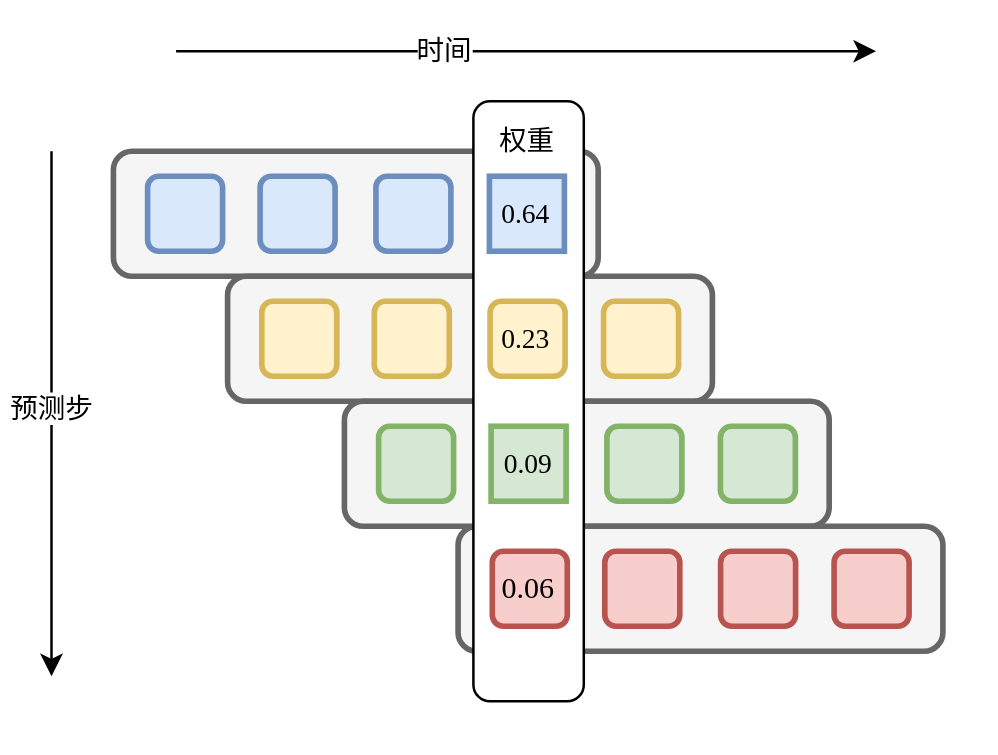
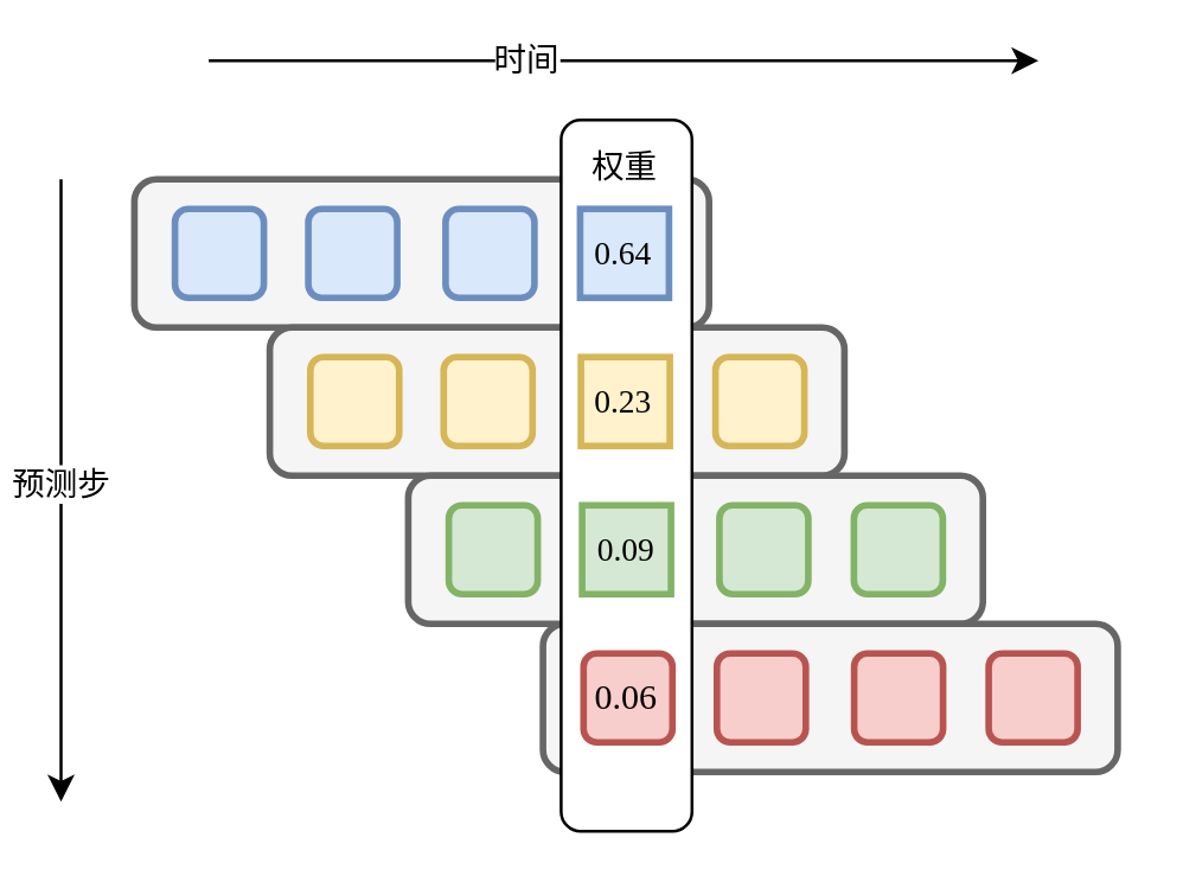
  <mxCell id="0" />
  <mxCell id="1" parent="0" />
  <mxCell id="2" value="" style="rounded=1;whiteSpace=wrap;html=1;strokeWidth=2.25;fillColor=#f5f5f5;strokeColor=#666666;fontColor=#333333;fontFamily=冬青黑体简体中文;" parent="1" vertex="1"><mxGeometry x="44.76" y="60" width="193.92" height="50" as="geometry" /></mxCell>
  <mxCell id="3" value="" style="rounded=1;whiteSpace=wrap;html=1;strokeWidth=2.25;fillColor=#dae8fc;strokeColor=#6c8ebf;fontFamily=冬青黑体简体中文;" parent="1" vertex="1"><mxGeometry x="58.44" y="70" width="30" height="30" as="geometry" /></mxCell>
  <mxCell id="4" value="" style="rounded=1;whiteSpace=wrap;html=1;strokeWidth=2.25;fillColor=#dae8fc;strokeColor=#6c8ebf;fontFamily=冬青黑体简体中文;" parent="1" vertex="1"><mxGeometry x="103.44" y="70" width="30" height="30" as="geometry" /></mxCell>
  <mxCell id="5" value="" style="rounded=1;whiteSpace=wrap;html=1;strokeWidth=2.25;fillColor=#dae8fc;strokeColor=#6c8ebf;fontFamily=冬青黑体简体中文;" parent="1" vertex="1"><mxGeometry x="149.76" y="70" width="30" height="30" as="geometry" /></mxCell>
  <mxCell id="6" value="" style="rounded=1;whiteSpace=wrap;html=1;strokeWidth=2.25;fillColor=#f5f5f5;strokeColor=#666666;fontColor=#333333;fontFamily=冬青黑体简体中文;" parent="1" vertex="1"><mxGeometry x="90.44" y="110" width="193.92" height="50" as="geometry" /></mxCell>
  <mxCell id="7" value="" style="rounded=1;whiteSpace=wrap;html=1;strokeWidth=2.25;fillColor=#fff2cc;strokeColor=#d6b656;fontFamily=冬青黑体简体中文;" parent="1" vertex="1"><mxGeometry x="104.12" y="120" width="30" height="30" as="geometry" /></mxCell>
  <mxCell id="8" value="" style="rounded=1;whiteSpace=wrap;html=1;strokeWidth=2.25;fillColor=#fff2cc;strokeColor=#d6b656;fontFamily=冬青黑体简体中文;" parent="1" vertex="1"><mxGeometry x="149.12" y="120" width="30" height="30" as="geometry" /></mxCell>
  <mxCell id="9" value="" style="rounded=1;whiteSpace=wrap;html=1;strokeWidth=2.25;fillColor=#fff2cc;strokeColor=#d6b656;fontFamily=冬青黑体简体中文;" parent="1" vertex="1"><mxGeometry x="240.84" y="120" width="30" height="30" as="geometry" /></mxCell>
  <mxCell id="10" value="" style="rounded=1;whiteSpace=wrap;html=1;strokeWidth=2.25;fillColor=#f5f5f5;strokeColor=#666666;fontColor=#333333;fontFamily=冬青黑体简体中文;" parent="1" vertex="1"><mxGeometry x="137.16" y="160" width="193.92" height="50" as="geometry" /></mxCell>
  <mxCell id="11" value="" style="rounded=1;whiteSpace=wrap;html=1;strokeWidth=2.25;fillColor=#d5e8d4;strokeColor=#82b366;fontFamily=冬青黑体简体中文;" parent="1" vertex="1"><mxGeometry x="150.84" y="170" width="30" height="30" as="geometry" /></mxCell>
  <mxCell id="12" value="" style="rounded=1;whiteSpace=wrap;html=1;strokeWidth=2.25;fillColor=#d5e8d4;strokeColor=#82b366;fontFamily=冬青黑体简体中文;" parent="1" vertex="1"><mxGeometry x="242.16" y="170" width="30" height="30" as="geometry" /></mxCell>
  <mxCell id="13" value="" style="rounded=1;whiteSpace=wrap;html=1;strokeWidth=2.25;fillColor=#d5e8d4;strokeColor=#82b366;fontFamily=冬青黑体简体中文;" parent="1" vertex="1"><mxGeometry x="287.56" y="170" width="30" height="30" as="geometry" /></mxCell>
  <mxCell id="14" value="" style="rounded=1;whiteSpace=wrap;html=1;strokeWidth=2.25;fillColor=#f5f5f5;strokeColor=#666666;fontColor=#333333;fontFamily=冬青黑体简体中文;" parent="1" vertex="1"><mxGeometry x="182.64" y="210" width="193.92" height="50" as="geometry" /></mxCell>
  <mxCell id="15" value="" style="rounded=1;whiteSpace=wrap;html=1;strokeWidth=2.25;fillColor=#f8cecc;strokeColor=#b85450;fontFamily=冬青黑体简体中文;" parent="1" vertex="1"><mxGeometry x="241.32" y="220" width="30" height="30" as="geometry" /></mxCell>
  <mxCell id="16" value="" style="rounded=1;whiteSpace=wrap;html=1;fontFamily=冬青黑体简体中文;" parent="1" vertex="1"><mxGeometry x="188.76" y="40" width="44.16" height="240" as="geometry" /></mxCell>
  <mxCell id="17" value="" style="rounded=1;whiteSpace=wrap;html=1;strokeWidth=2.25;fillColor=#f8cecc;strokeColor=#b85450;fontFamily=冬青黑体简体中文;" parent="1" vertex="1"><mxGeometry x="287.64" y="220" width="30" height="30" as="geometry" /></mxCell>
  <mxCell id="18" value="" style="rounded=1;whiteSpace=wrap;html=1;strokeWidth=2.25;fillColor=#f8cecc;strokeColor=#b85450;fontFamily=冬青黑体简体中文;" parent="1" vertex="1"><mxGeometry x="333.04" y="220" width="30" height="30" as="geometry" /></mxCell>
  <mxCell id="19" value="0.64" style="whiteSpace=wrap;html=1;strokeWidth=2.25;fillColor=#dae8fc;strokeColor=#6c8ebf;fontFamily=冬青黑体简体中文;fontSize=11;rounded=0;" parent="1" vertex="1"><mxGeometry x="195.16" y="70" width="30" height="30" as="geometry" /></mxCell>
- <mxCell id="20" value="&lt;font style=&quot;font-size: 11px;&quot;&gt;0.23&lt;/font&gt;" style="rounded=1;whiteSpace=wrap;html=1;strokeWidth=2.25;fillColor=#fff2cc;strokeColor=#d6b656;fontFamily=冬青黑体简体中文;" parent="1" vertex="1"><mxGeometry x="195.44" y="120" width="30" height="30" as="geometry" /></mxCell>
+ <mxCell id="20" value="&lt;font style=&quot;font-size: 11px;&quot;&gt;0.23&lt;/font&gt;" style="whiteSpace=wrap;html=1;strokeWidth=2.25;fillColor=#fff2cc;strokeColor=#d6b656;fontFamily=冬青黑体简体中文;rounded=0;" parent="1" vertex="1"><mxGeometry x="195.44" y="120" width="30" height="30" as="geometry" /></mxCell>
  <mxCell id="21" value="&lt;font style=&quot;font-size: 11px;&quot;&gt;0.09&lt;/font&gt;" style="whiteSpace=wrap;html=1;strokeWidth=2.25;fillColor=#d5e8d4;strokeColor=#82b366;fontFamily=冬青黑体简体中文;rounded=0;" parent="1" vertex="1"><mxGeometry x="195.84" y="170" width="30" height="30" as="geometry" /></mxCell>
  <mxCell id="22" value="&lt;font&gt;0.06&lt;/font&gt;" style="rounded=1;whiteSpace=wrap;html=1;strokeWidth=2.25;fillColor=#f8cecc;strokeColor=#b85450;fontSize=12;fontFamily=冬青黑体简体中文;" parent="1" vertex="1"><mxGeometry x="196.32" y="220" width="30" height="30" as="geometry" /></mxCell>
  <mxCell id="23" value="" style="endArrow=classic;html=1;fontFamily=冬青黑体简体中文;" parent="1" edge="1"><mxGeometry width="50" height="50" relative="1" as="geometry"><mxPoint x="20" y="60" as="sourcePoint" /><mxPoint x="20" y="270" as="targetPoint" /></mxGeometry></mxCell>
  <mxCell id="24" value="预测步" style="edgeLabel;html=1;align=center;verticalAlign=middle;resizable=0;points=[];fontFamily=冬青黑体简体中文;" parent="23" vertex="1" connectable="0"><mxGeometry x="-0.031" y="-1" relative="1" as="geometry"><mxPoint as="offset" /></mxGeometry></mxCell>
  <mxCell id="25" value="" style="endArrow=classic;html=1;fontFamily=冬青黑体简体中文;" parent="1" edge="1"><mxGeometry width="50" height="50" relative="1" as="geometry"><mxPoint x="69.84" y="20" as="sourcePoint" /><mxPoint x="349.84" y="20" as="targetPoint" /></mxGeometry></mxCell>
  <mxCell id="26" value="时间" style="edgeLabel;html=1;align=center;verticalAlign=middle;resizable=0;points=[];fontFamily=冬青黑体简体中文;" parent="25" vertex="1" connectable="0"><mxGeometry x="-0.237" y="1" relative="1" as="geometry"><mxPoint as="offset" /></mxGeometry></mxCell>
  <mxCell id="27" value="权重" style="edgeLabel;html=1;align=center;verticalAlign=middle;resizable=0;points=[];fontFamily=冬青黑体简体中文;" parent="1" vertex="1" connectable="0"><mxGeometry x="181.837" y="34" as="geometry"><mxPoint x="28" y="21" as="offset" /></mxGeometry></mxCell>
